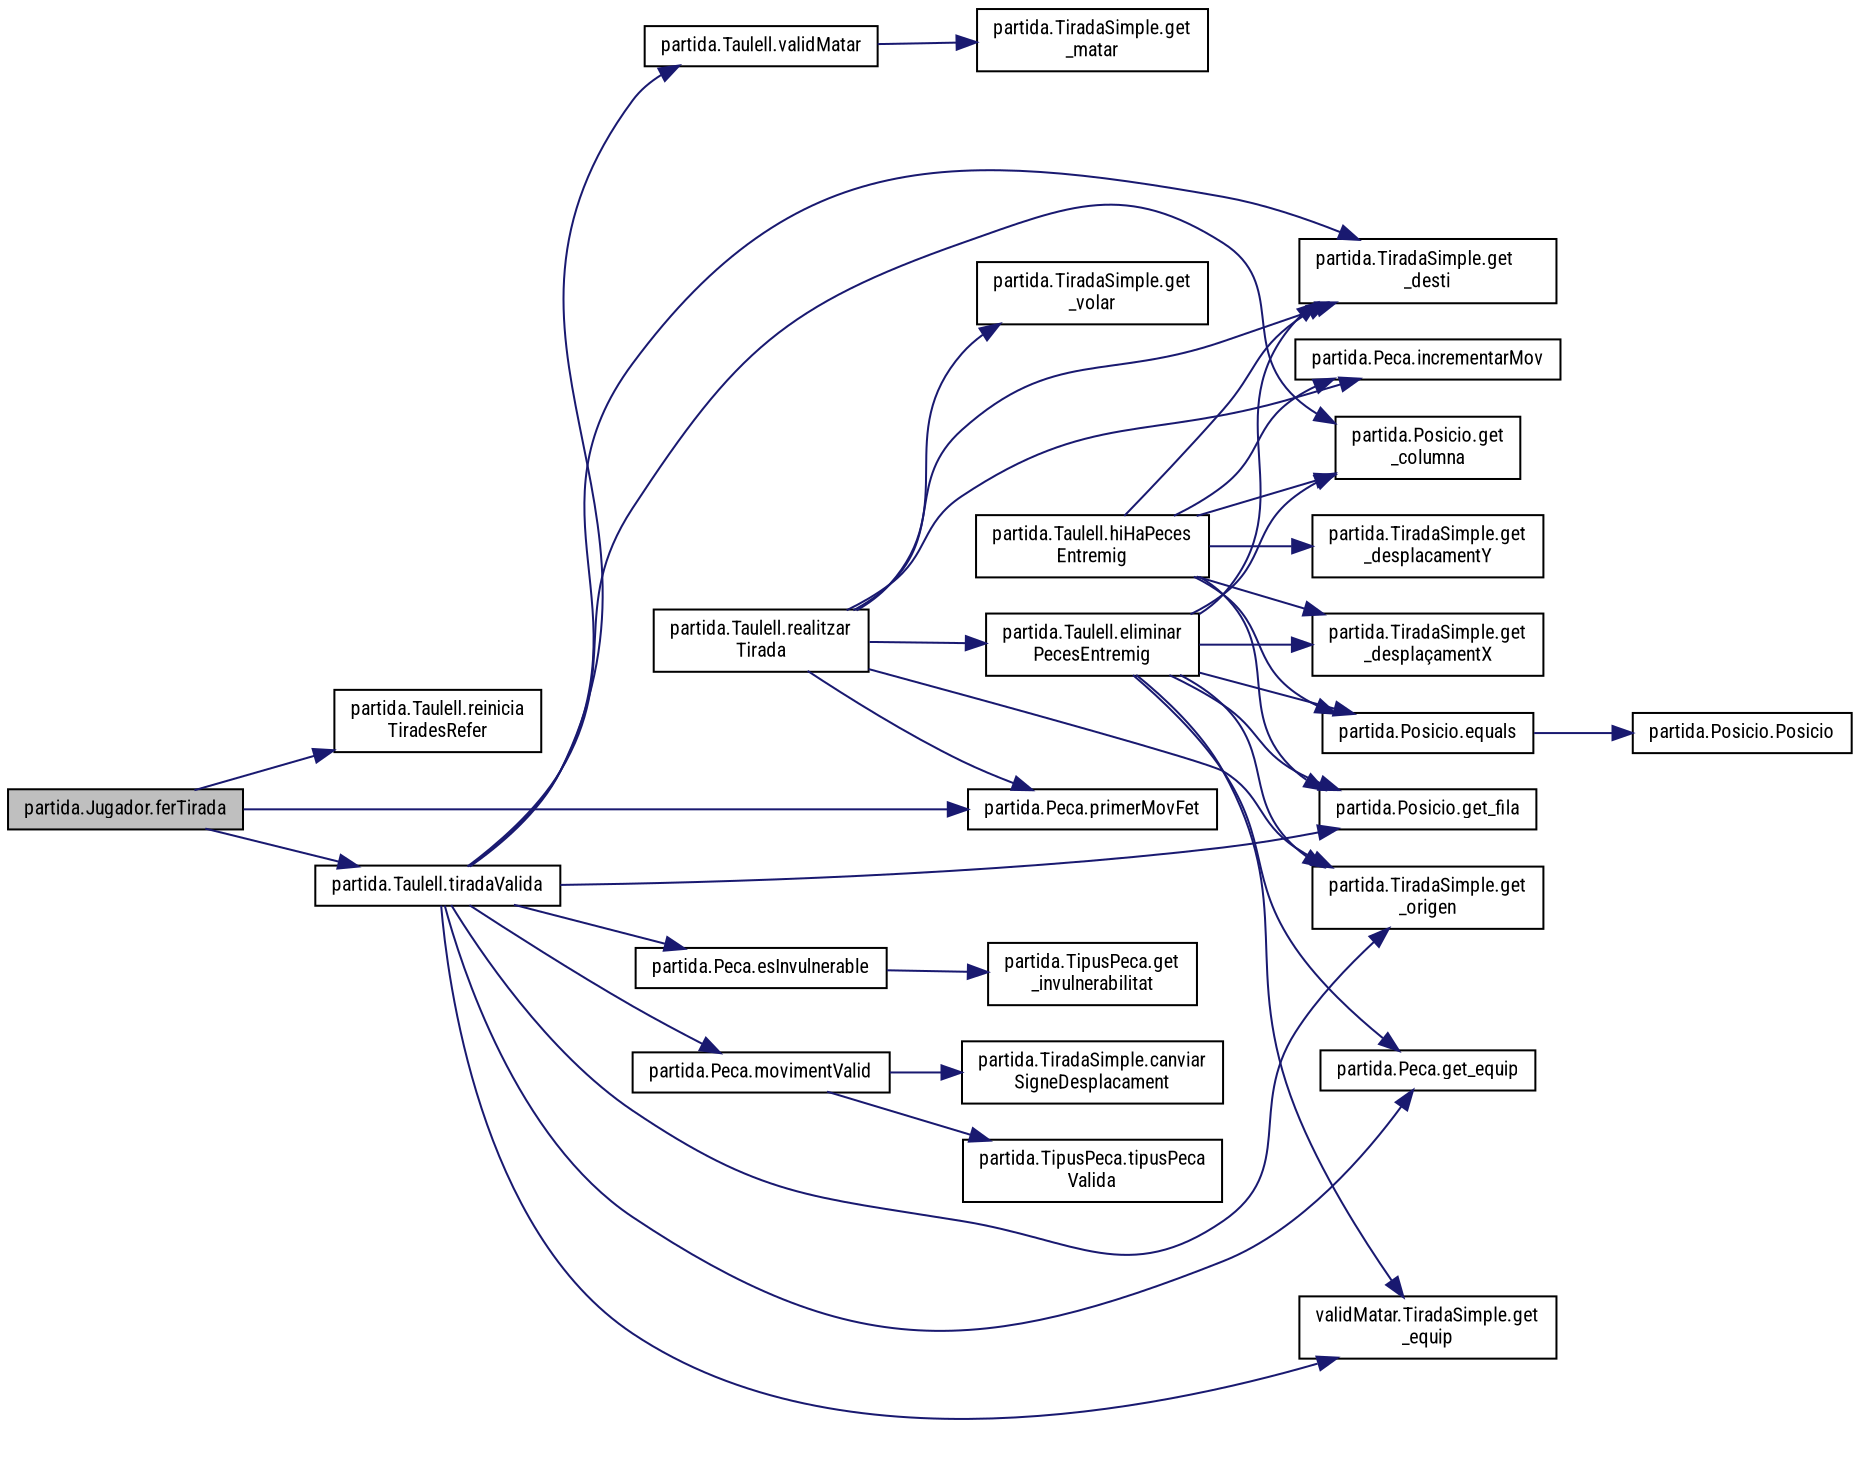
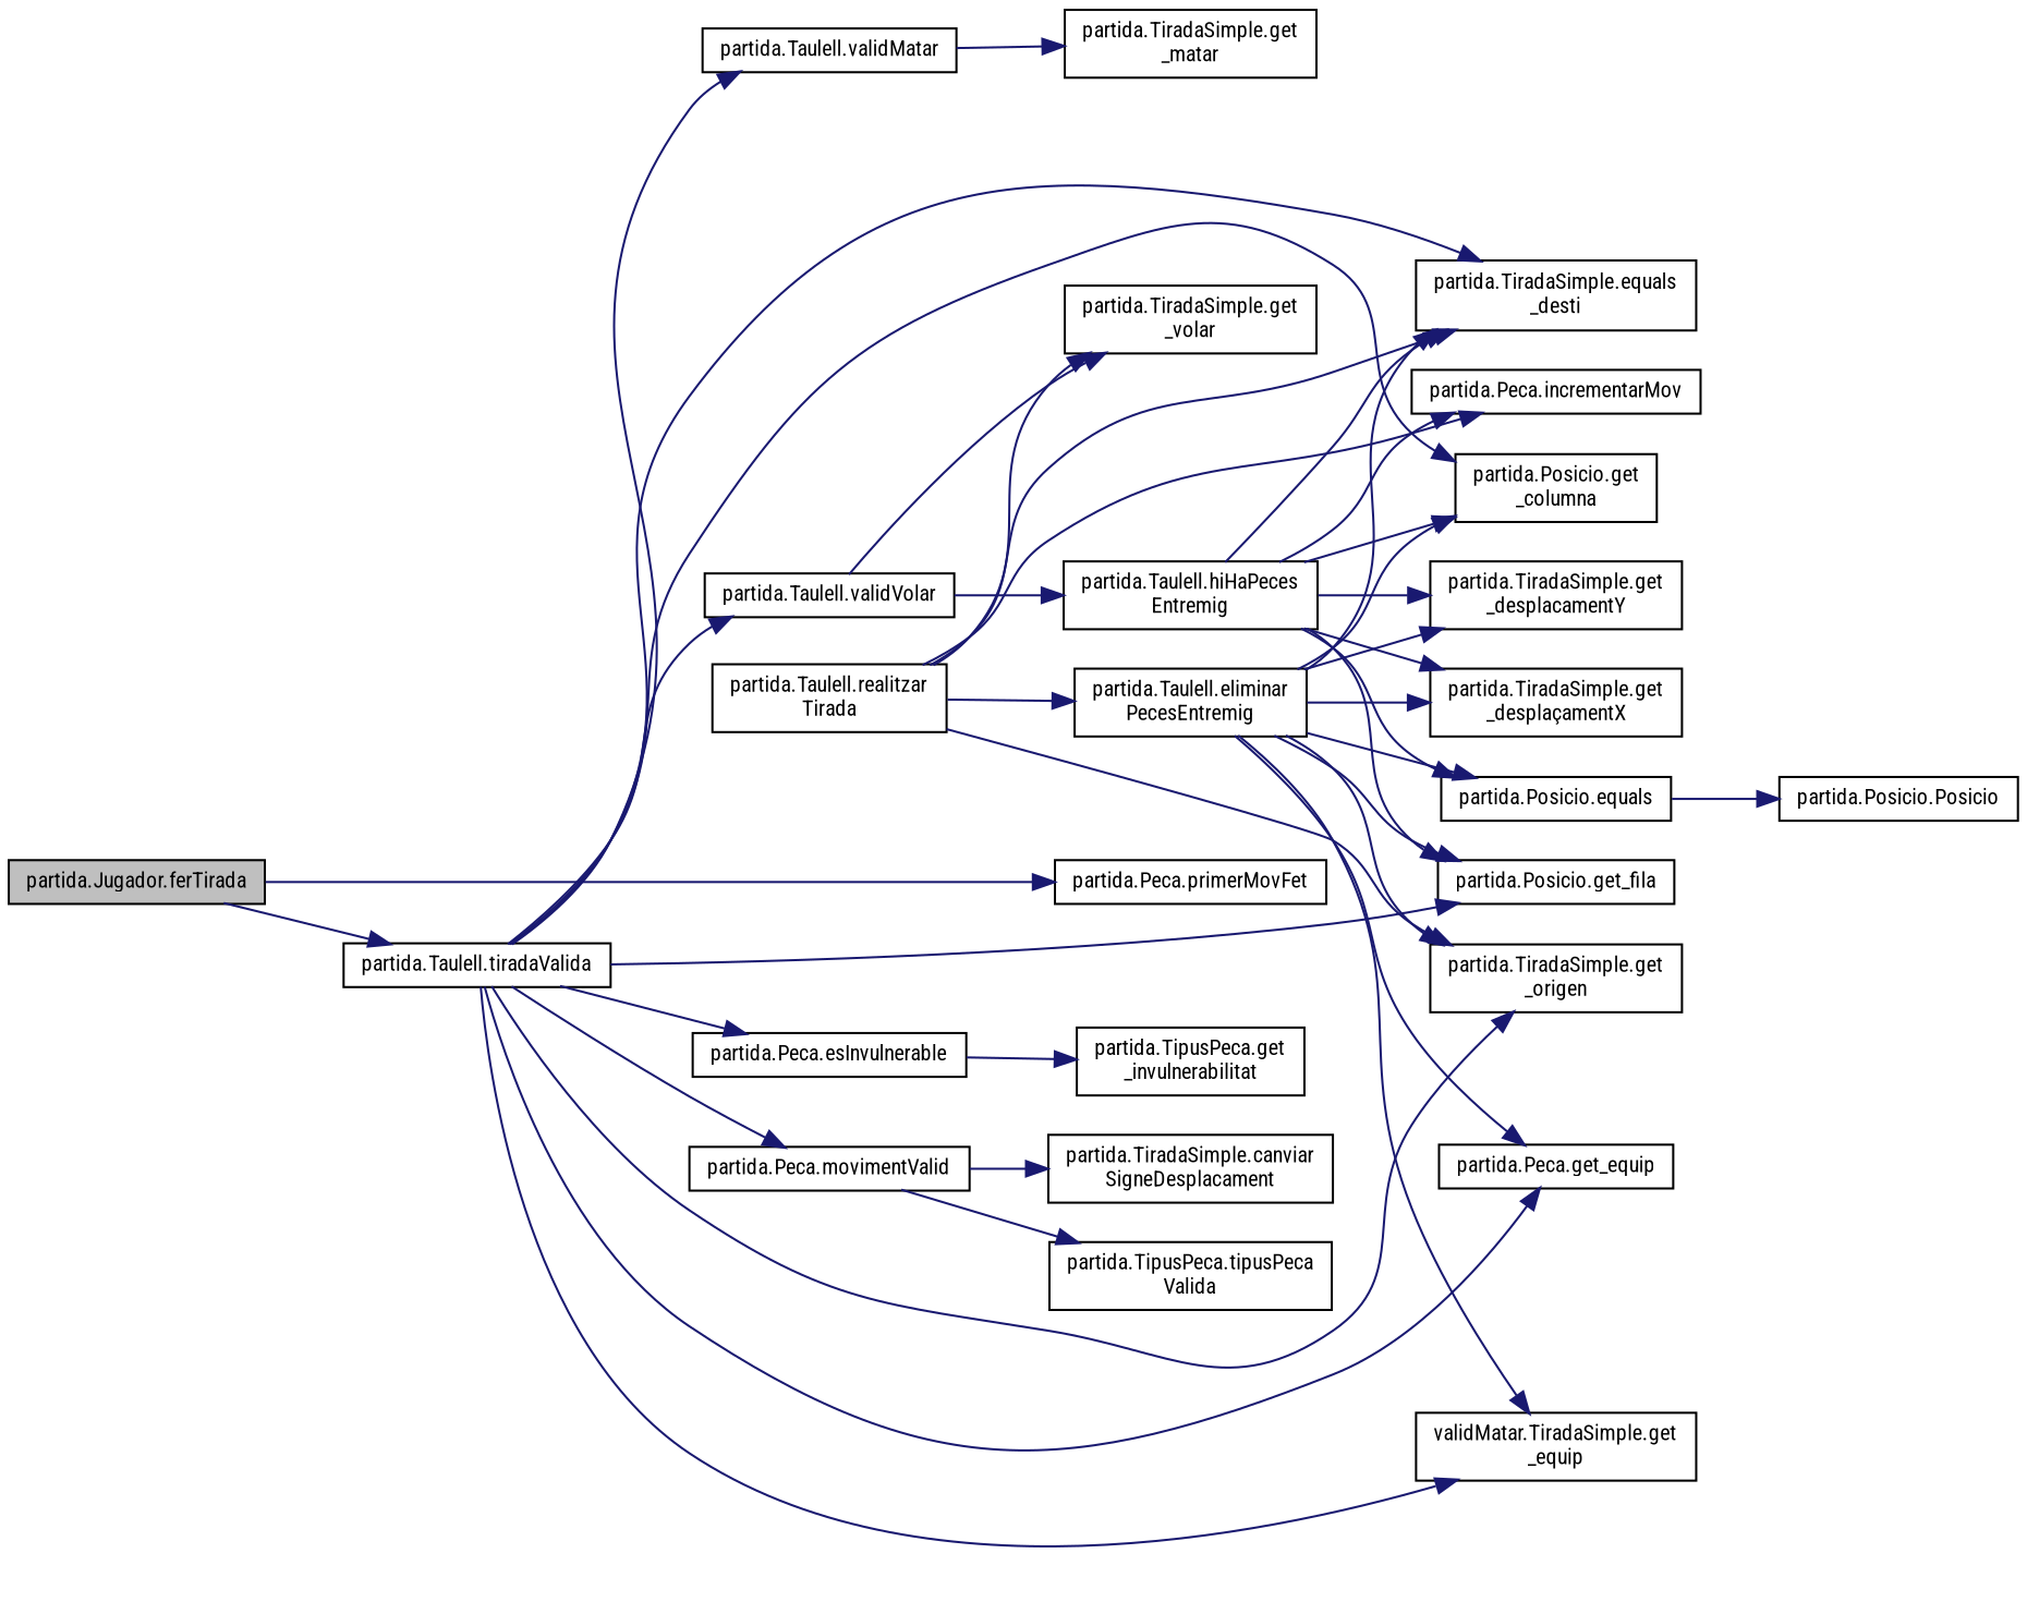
  digraph {
    fontname="Roboto Condensed"
    rankdir=LR
    node [color=black fillcolor=white fontname="Roboto Condensed" fontsize=10 shape=record style=filled]
    edge [color=midnightblue fontname="Roboto Condensed" fontsize=10 labelfontname=Helvetica labelfontsize=10 style=solid]
    n1 [fillcolor=grey75 fontcolor=black height=0.2 label="partida.Jugador.ferTirada" width=0.4]
-   n2 [height=0.2 label="partida.Taulell.reinicia\lTiradesRefer" width=0.4]
    n3 [height=0.2 label="partida.Taulell.tiradaValida" width=0.4]
    n4 [height=0.2 label="partida.Peca.primerMovFet" width=0.4]
    n5 [height=0.2 label="partida.Taulell.realitzar\lTirada" width=0.4]
    n6 [height=0.2 label="partida.Taulell.eliminar\lPecesEntremig" width=0.4]
-   n7 [height=0.2 label="partida.TiradaSimple.get\l_desti" width=0.4]
+   n7 [height=0.2 label="partida.TiradaSimple.equals\l_desti" width=0.4]
    n8 [height=0.2 label="partida.TiradaSimple.get\l_origen" width=0.4]
    n9 [height=0.2 label="partida.TiradaSimple.get\l_volar" width=0.4]
    n10 [height=0.2 label="partida.Peca.incrementarMov" width=0.4]
    n11 [height=0.2 label="partida.Posicio.get\l_columna" width=0.4]
    n12 [height=0.2 label="partida.Peca.get_equip" width=0.4]
    n13 [height=0.2 label="validMatar.TiradaSimple.get\l_equip" width=0.4]
    n14 [height=0.2 label="partida.Posicio.get_fila" width=0.4]
    n15 [height=0.2 label="partida.Peca.esInvulnerable" width=0.4]
    n16 [height=0.2 label="partida.Peca.movimentValid" width=0.4]
    n17 [height=0.2 label="partida.Taulell.validMatar" width=0.4]
+   n18 [height=0.2 label="partida.Taulell.validVolar" width=0.4]
    n19 [height=0.2 label="partida.Posicio.equals" width=0.4]
    n20 [height=0.2 label="partida.TiradaSimple.get\l_desplacamentY" width=0.4]
    n21 [height=0.2 label="partida.TiradaSimple.get\l_desplaçamentX" width=0.4]
    n22 [height=0.2 label="partida.Posicio.Posicio" width=0.4]
    n23 [height=0.2 label="partida.TipusPeca.get\l_invulnerabilitat" width=0.4]
    n24 [height=0.2 label="partida.TiradaSimple.canviar\lSigneDesplacament" width=0.4]
    n25 [height=0.2 label="partida.TipusPeca.tipusPeca\lValida" width=0.4]
    n26 [height=0.2 label="partida.TiradaSimple.get\l_matar" width=0.4]
    n27 [height=0.2 label="partida.Taulell.hiHaPeces\lEntremig" width=0.4]
-   n1 -> n2
    n1 -> n3
    n1 -> n4
    n3 -> n7
    n3 -> n8
    n3 -> n11
    n3 -> n12
    n3 -> n13
    n3 -> n14
    n3 -> n15
    n3 -> n16
    n3 -> n17
-   n5 -> n4
+   n3 -> n18
    n5 -> n6
    n5 -> n7
    n5 -> n8
    n5 -> n9
    n5 -> n10
    n6 -> n7
    n6 -> n8
    n6 -> n11
    n6 -> n12
    n6 -> n13
    n6 -> n14
    n6 -> n19
+   n6 -> n20
    n6 -> n21
    n15 -> n23
    n16 -> n24
    n16 -> n25
    n17 -> n26
+   n18 -> n9
+   n18 -> n27
    n19 -> n22
    n27 -> n7
    n27 -> n10
    n27 -> n11
    n27 -> n14
    n27 -> n19
    n27 -> n20
    n27 -> n21
  }
